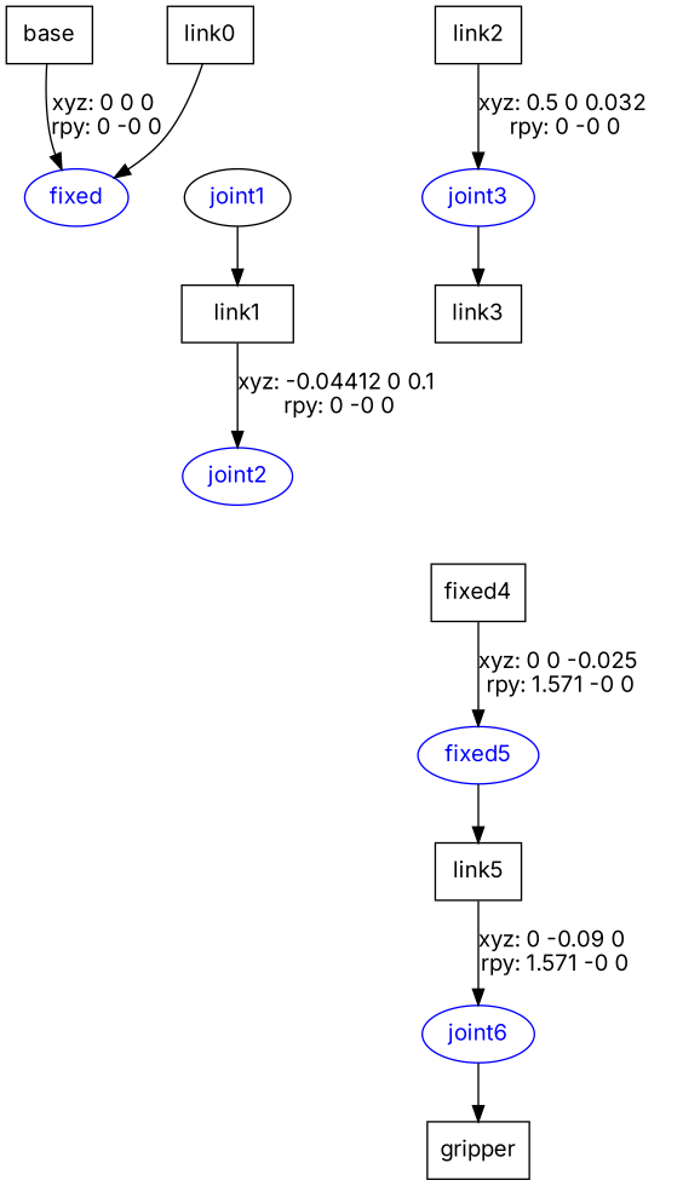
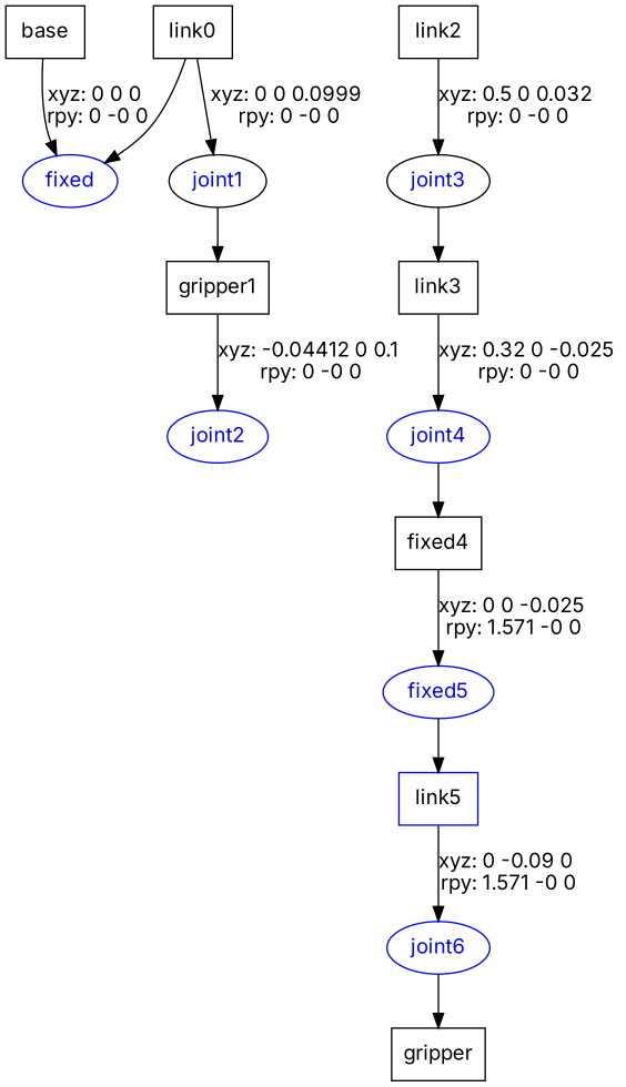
  digraph {
    fontname=Inter
    node [fontname=Inter shape=box]
    edge [fontname=Inter]
    n1 [label=base]
    fixed [color=blue fontcolor=blue shape=ellipse]
    n3 [label=link0]
    joint1 [color=black fontcolor=blue shape=ellipse]
-   n5 [label=link1]
+   n5 [label=gripper1]
    joint2 [color=blue fontcolor=blue shape=ellipse]
    n7 [label=link2]
-   joint3 [color=blue fontcolor=blue shape=ellipse]
+   joint3 [color=black fontcolor=blue shape=ellipse]
    n9 [label=link3]
+   joint4 [color=blue fontcolor=blue shape=ellipse]
    n11 [label=fixed4]
    n12 [color=blue fontcolor=blue label=fixed5 shape=ellipse]
-   n13 [label=link5]
+   n13 [label=link5 color=blue]
    joint6 [color=blue fontcolor=blue shape=ellipse]
    n15 [label=gripper]
    n1 -> fixed [label="xyz: 0 0 0 \nrpy: 0 -0 0"]
    n3 -> fixed
+   n3 -> joint1 [label="xyz: 0 0 0.0999 \nrpy: 0 -0 0"]
    joint1 -> n5
    n5 -> joint2 [label="xyz: -0.04412 0 0.1 \nrpy: 0 -0 0"]
    n7 -> joint3 [label="xyz: 0.5 0 0.032 \nrpy: 0 -0 0"]
    joint3 -> n9
+   n9 -> joint4 [label="xyz: 0.32 0 -0.025 \nrpy: 0 -0 0"]
+   joint4 -> n11
    n11 -> n12 [label="xyz: 0 0 -0.025 \nrpy: 1.571 -0 0"]
    n12 -> n13
    n13 -> joint6 [label="xyz: 0 -0.09 0 \nrpy: 1.571 -0 0"]
    joint6 -> n15
  }
